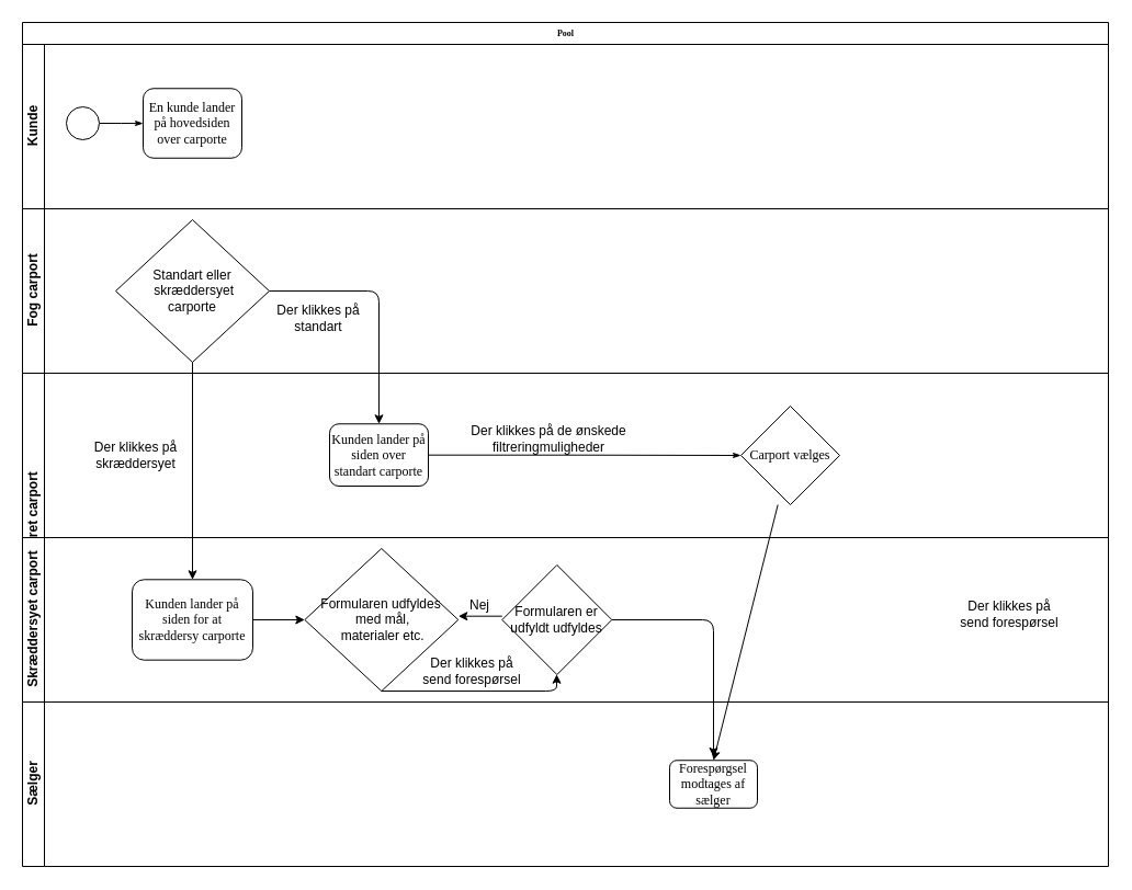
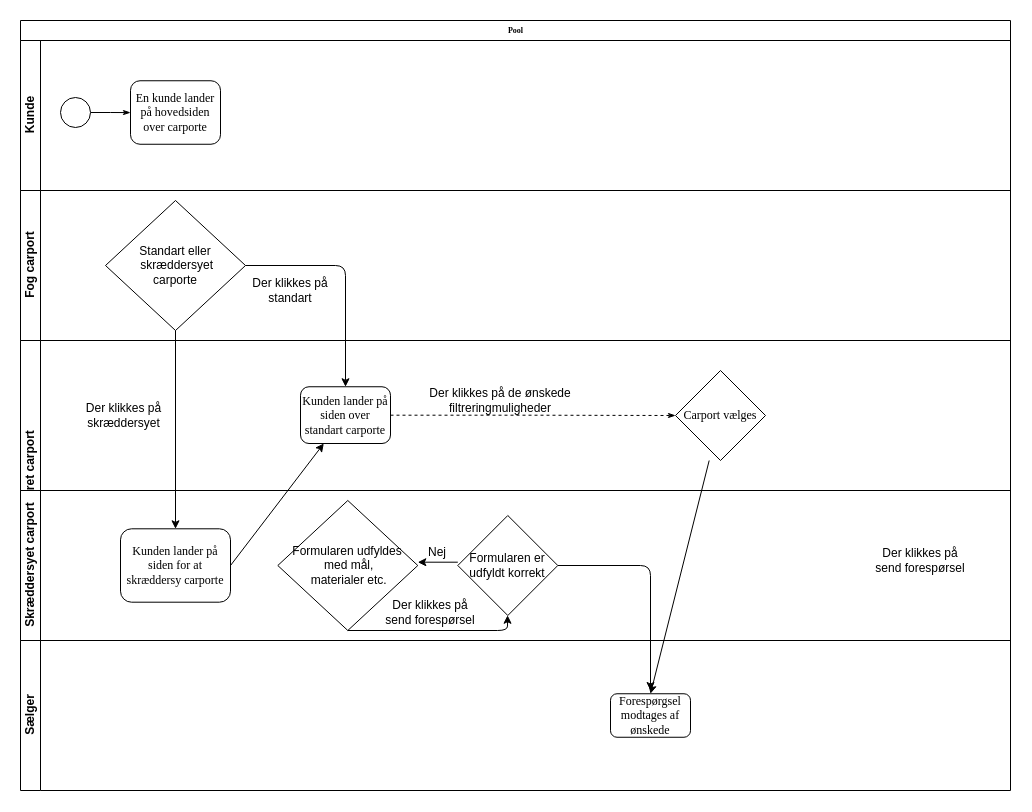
  <mxCell id="0" />
  <mxCell id="1" parent="0" />
  <mxCell id="2" value="Pool" style="swimlane;html=1;childLayout=stackLayout;horizontal=1;startSize=20;horizontalStack=0;rounded=0;shadow=0;labelBackgroundColor=none;strokeWidth=1;fontFamily=Verdana;fontSize=8;align=center;" parent="1" vertex="1"><mxGeometry x="20" y="20" width="990" height="620" as="geometry" /></mxCell>
  <mxCell id="3" value="Kunde" style="swimlane;html=1;startSize=20;horizontal=0;" parent="2" vertex="1"><mxGeometry y="20" width="990" height="150" as="geometry"><mxRectangle y="20" width="680" height="20" as="alternateBounds" /></mxGeometry></mxCell>
  <mxCell id="4" style="edgeStyle=orthogonalEdgeStyle;rounded=0;html=1;labelBackgroundColor=none;startArrow=none;startFill=0;startSize=5;endArrow=classicThin;endFill=1;endSize=5;jettySize=auto;orthogonalLoop=1;strokeWidth=1;fontFamily=Verdana;fontSize=8" parent="3" source="5" target="6" edge="1"><mxGeometry relative="1" as="geometry" /></mxCell>
  <mxCell id="5" value="" style="ellipse;whiteSpace=wrap;html=1;rounded=0;shadow=0;labelBackgroundColor=none;strokeWidth=1;fontFamily=Verdana;fontSize=8;align=center;" parent="3" vertex="1"><mxGeometry x="40" y="57" width="30" height="30" as="geometry" /></mxCell>
  <mxCell id="6" value="&lt;font style=&quot;font-size: 12px&quot;&gt;En kunde lander på hovedsiden over carporte&lt;/font&gt;" style="rounded=1;whiteSpace=wrap;html=1;shadow=0;labelBackgroundColor=none;strokeWidth=1;fontFamily=Verdana;fontSize=8;align=center;" parent="3" vertex="1"><mxGeometry x="110" y="40.25" width="90" height="63.5" as="geometry" /></mxCell>
  <mxCell id="7" value="Fog carport" style="swimlane;html=1;startSize=20;horizontal=0;" parent="2" vertex="1"><mxGeometry y="170" width="990" height="150" as="geometry" /></mxCell>
  <mxCell id="8" value="Standart eller&lt;br&gt;&amp;nbsp;skræddersyet&lt;br&gt;carporte" style="rhombus;whiteSpace=wrap;html=1;" vertex="1" parent="7"><mxGeometry x="85" y="10" width="140" height="130" as="geometry" /></mxCell>
  <mxCell id="9" value="Der klikkes på standart" style="text;html=1;strokeColor=none;fillColor=none;align=center;verticalAlign=middle;whiteSpace=wrap;rounded=0;" vertex="1" parent="7"><mxGeometry x="225" y="90" width="90" height="20" as="geometry" /></mxCell>
  <mxCell id="10" value="" style="endArrow=classic;html=1;entryX=0.5;entryY=0;entryDx=0;entryDy=0;exitX=1;exitY=0.5;exitDx=0;exitDy=0;" edge="1" parent="2" source="8" target="12"><mxGeometry width="50" height="50" relative="1" as="geometry"><mxPoint x="150" y="320" as="sourcePoint" /><mxPoint x="360" y="330" as="targetPoint" /><Array as="points"><mxPoint x="325" y="245" /></Array></mxGeometry></mxCell>
  <mxCell id="11" value="Prædefineret carport" style="swimlane;html=1;startSize=20;horizontal=0;" parent="2" vertex="1"><mxGeometry y="320" width="990" height="300" as="geometry" /></mxCell>
  <mxCell id="12" value="&lt;font style=&quot;font-size: 12px&quot;&gt;Kunden lander på siden over standart carporte&lt;/font&gt;" style="rounded=1;whiteSpace=wrap;html=1;shadow=0;labelBackgroundColor=none;strokeWidth=1;fontFamily=Verdana;fontSize=8;align=center;" parent="11" vertex="1"><mxGeometry x="280" y="46.25" width="90" height="56.75" as="geometry" /></mxCell>
  <mxCell id="13" value="Der klikkes på skræddersyet" style="text;html=1;strokeColor=none;fillColor=none;align=center;verticalAlign=middle;whiteSpace=wrap;rounded=0;rotation=0;" vertex="1" parent="11"><mxGeometry x="60" y="70" width="87.31" height="9.25" as="geometry" /></mxCell>
  <mxCell id="14" value="&lt;font style=&quot;font-size: 12px&quot;&gt;Carport vælges&lt;/font&gt;" style="strokeWidth=1;html=1;shape=mxgraph.flowchart.decision;whiteSpace=wrap;rounded=1;shadow=0;labelBackgroundColor=none;fontFamily=Verdana;fontSize=8;align=center;" parent="11" vertex="1"><mxGeometry x="655" y="30" width="90" height="90" as="geometry" /></mxCell>
- <mxCell id="15" style="edgeStyle=orthogonalEdgeStyle;rounded=0;html=1;labelBackgroundColor=none;startArrow=none;startFill=0;startSize=5;endArrow=classicThin;endFill=1;endSize=5;jettySize=auto;orthogonalLoop=1;strokeWidth=1;fontFamily=Verdana;fontSize=8;" parent="11" source="12" target="14" edge="1"><mxGeometry relative="1" as="geometry" /></mxCell>
+ <mxCell id="15" style="edgeStyle=orthogonalEdgeStyle;rounded=0;html=1;labelBackgroundColor=none;startArrow=none;startFill=0;startSize=5;endArrow=classicThin;endFill=1;endSize=5;jettySize=auto;orthogonalLoop=1;strokeWidth=1;fontFamily=Verdana;fontSize=8;dashed=1;" parent="11" source="12" target="14" edge="1"><mxGeometry relative="1" as="geometry" /></mxCell>
  <mxCell id="16" value="Der klikkes på de ønskede filtreringmuligheder" style="text;html=1;strokeColor=none;fillColor=none;align=center;verticalAlign=middle;whiteSpace=wrap;rounded=0;" vertex="1" parent="11"><mxGeometry x="400" y="50" width="160" height="20" as="geometry" /></mxCell>
  <mxCell id="17" value="Skræddersyet carport" style="swimlane;html=1;startSize=20;horizontal=0;" vertex="1" parent="11"><mxGeometry y="150" width="990" height="150" as="geometry" /></mxCell>
  <mxCell id="18" value="Formularen udfyldes&lt;br&gt;&amp;nbsp;med mål,&lt;br&gt;&amp;nbsp;materialer etc." style="rhombus;whiteSpace=wrap;html=1;" vertex="1" parent="17"><mxGeometry x="257.31" y="10" width="140" height="130" as="geometry" /></mxCell>
  <mxCell id="19" value="&lt;font style=&quot;font-size: 12px&quot;&gt;Kunden lander på siden for at skræddersy carporte&lt;/font&gt;" style="rounded=1;whiteSpace=wrap;html=1;shadow=0;labelBackgroundColor=none;strokeWidth=1;fontFamily=Verdana;fontSize=8;align=center;" vertex="1" parent="17"><mxGeometry x="100" y="38.31" width="110" height="73.38" as="geometry" /></mxCell>
- <mxCell id="20" value="" style="endArrow=classic;html=1;exitX=1;exitY=0.5;exitDx=0;exitDy=0;entryX=0;entryY=0.5;entryDx=0;entryDy=0;" edge="1" parent="17" source="19" target="18"><mxGeometry width="50" height="50" relative="1" as="geometry"><mxPoint x="260" y="10" as="sourcePoint" /><mxPoint x="310" y="-40" as="targetPoint" /></mxGeometry></mxCell>
+ <mxCell id="20" value="" style="endArrow=classic;html=1;exitX=1;exitY=0.5;exitDx=0;exitDy=0;" edge="1" parent="17" source="19" target="12"><mxGeometry width="50" height="50" relative="1" as="geometry"><mxPoint x="260" y="10" as="sourcePoint" /><mxPoint x="310" y="-40" as="targetPoint" /></mxGeometry></mxCell>
  <mxCell id="21" value="Nej" style="text;html=1;strokeColor=none;fillColor=none;align=center;verticalAlign=middle;whiteSpace=wrap;rounded=0;" vertex="1" parent="17"><mxGeometry x="397.31" y="51.69" width="40" height="20" as="geometry" /></mxCell>
  <mxCell id="22" value="Der klikkes på send forespørsel" style="text;html=1;strokeColor=none;fillColor=none;align=center;verticalAlign=middle;whiteSpace=wrap;rounded=0;" vertex="1" parent="17"><mxGeometry x="850" y="60.0" width="100" height="20" as="geometry" /></mxCell>
- <mxCell id="23" value="Formularen er udfyldt udfyldes" style="rhombus;whiteSpace=wrap;html=1;" vertex="1" parent="17"><mxGeometry x="437.31" y="25" width="100" height="100" as="geometry" /></mxCell>
+ <mxCell id="23" value="Formularen er udfyldt korrekt" style="rhombus;whiteSpace=wrap;html=1;" vertex="1" parent="17"><mxGeometry x="437.31" y="25" width="100" height="100" as="geometry" /></mxCell>
  <mxCell id="24" value="" style="endArrow=classic;html=1;exitX=0.5;exitY=1;exitDx=0;exitDy=0;" edge="1" parent="17" source="18" target="23"><mxGeometry width="50" height="50" relative="1" as="geometry"><mxPoint x="260" y="70" as="sourcePoint" /><mxPoint x="370" y="225" as="targetPoint" /><Array as="points"><mxPoint x="487" y="140" /></Array></mxGeometry></mxCell>
  <mxCell id="25" value="Der klikkes på send forespørsel" style="text;html=1;strokeColor=none;fillColor=none;align=center;verticalAlign=middle;whiteSpace=wrap;rounded=0;" vertex="1" parent="17"><mxGeometry x="360" y="111.69" width="100" height="20" as="geometry" /></mxCell>
  <mxCell id="26" value="" style="endArrow=classic;html=1;entryX=0;entryY=1;entryDx=0;entryDy=0;exitX=1;exitY=1;exitDx=0;exitDy=0;" edge="1" parent="17" source="21" target="21"><mxGeometry width="50" height="50" relative="1" as="geometry"><mxPoint x="430" y="230" as="sourcePoint" /><mxPoint x="480" y="180" as="targetPoint" /></mxGeometry></mxCell>
  <mxCell id="27" value="" style="endArrow=classic;html=1;exitX=0.5;exitY=1;exitDx=0;exitDy=0;entryX=0.5;entryY=0;entryDx=0;entryDy=0;" edge="1" parent="2" source="8" target="19"><mxGeometry width="50" height="50" relative="1" as="geometry"><mxPoint x="220" y="320" as="sourcePoint" /><mxPoint x="270" y="270" as="targetPoint" /></mxGeometry></mxCell>
  <mxCell id="28" value="" style="endArrow=classic;html=1;entryX=0.5;entryY=0;entryDx=0;entryDy=0;" edge="1" parent="1" source="14" target="30"><mxGeometry width="50" height="50" relative="1" as="geometry"><mxPoint x="630" y="469.62" as="sourcePoint" /><mxPoint x="680" y="419.62" as="targetPoint" /><Array as="points" /></mxGeometry></mxCell>
  <mxCell id="29" value="Sælger" style="swimlane;html=1;startSize=20;horizontal=0;" vertex="1" parent="1"><mxGeometry x="20" y="640" width="990" height="150" as="geometry" /></mxCell>
- <mxCell id="30" value="&lt;font style=&quot;font-size: 12px&quot;&gt;Forespørgsel modtages af sælger&lt;/font&gt;" style="rounded=1;whiteSpace=wrap;html=1;shadow=0;labelBackgroundColor=none;strokeWidth=1;fontFamily=Verdana;fontSize=8;align=center;" vertex="1" parent="29"><mxGeometry x="590" y="53.25" width="80" height="43.5" as="geometry" /></mxCell>
+ <mxCell id="30" value="&lt;font style=&quot;font-size: 12px&quot;&gt;Forespørgsel modtages af ønskede&lt;/font&gt;" style="rounded=1;whiteSpace=wrap;html=1;shadow=0;labelBackgroundColor=none;strokeWidth=1;fontFamily=Verdana;fontSize=8;align=center;" vertex="1" parent="29"><mxGeometry x="590" y="53.25" width="80" height="43.5" as="geometry" /></mxCell>
  <mxCell id="31" value="" style="endArrow=classic;html=1;exitX=1;exitY=0.5;exitDx=0;exitDy=0;" edge="1" parent="1" source="23"><mxGeometry width="50" height="50" relative="1" as="geometry"><mxPoint x="400" y="610" as="sourcePoint" /><mxPoint x="650" y="690" as="targetPoint" /><Array as="points"><mxPoint x="650" y="565" /></Array></mxGeometry></mxCell>
